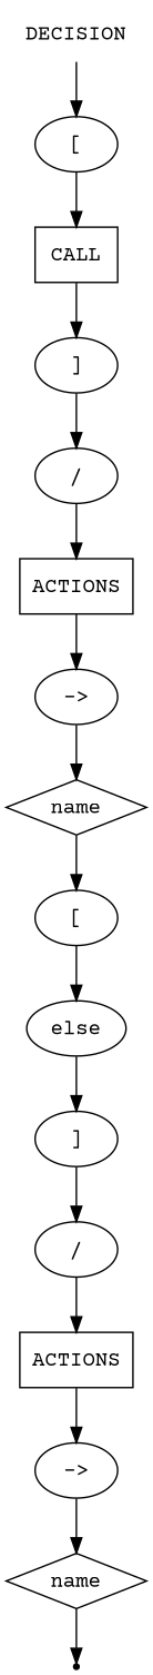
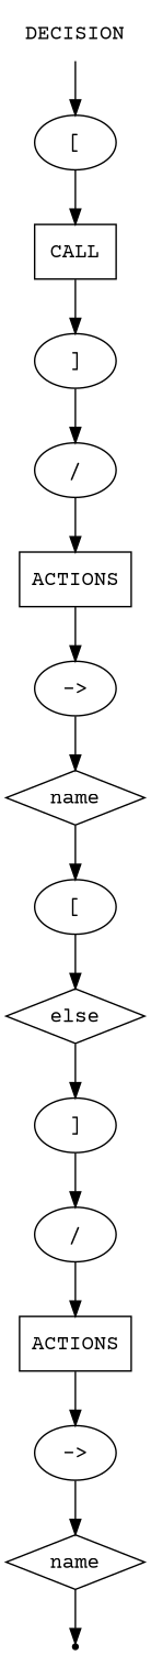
  digraph {
    fontname="Courier Prime"
    node [fontname="Courier Prime" shape=oval]
    edge [fontname="Courier Prime"]
    n1 [label=DECISION shape=plaintext]
    n2 [label="["]
    n3 [label=CALL shape=box]
    n4 [label="]"]
    n5 [label="/"]
    n6 [label=ACTIONS shape=box]
    n7 [label="->"]
    n8 [label=name shape=diamond]
    n9 [label="["]
-   n10 [label=else]
+   n10 [label=else shape=diamond]
    n11 [label="]"]
    n12 [label="/"]
    n13 [label=ACTIONS shape=box]
    n14 [label="->"]
    n15 [label=name shape=diamond]
    end [shape=point]
    n1 -> n2
    n2 -> n3
    n3 -> n4
    n4 -> n5
    n5 -> n6
    n6 -> n7
    n7 -> n8
    n8 -> n9
    n9 -> n10
    n10 -> n11
    n11 -> n12
    n12 -> n13
    n13 -> n14
    n14 -> n15
    n15 -> end
  }
